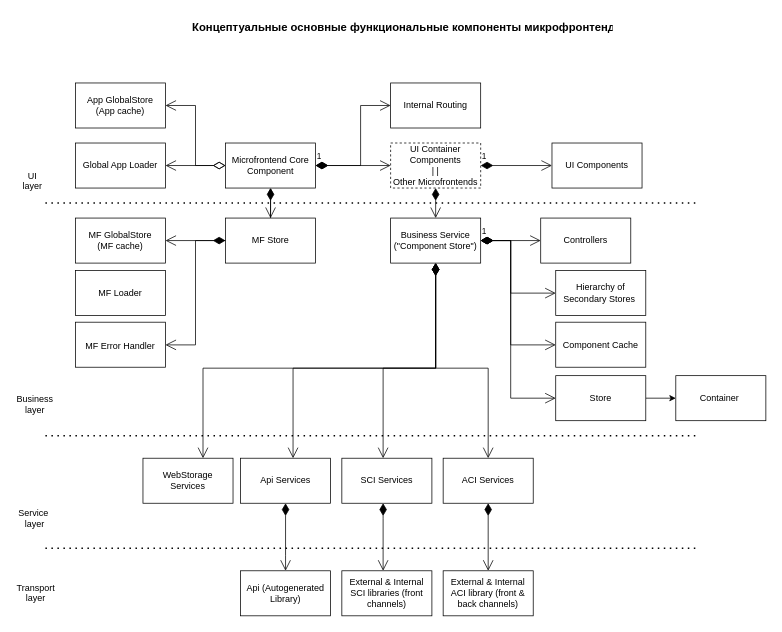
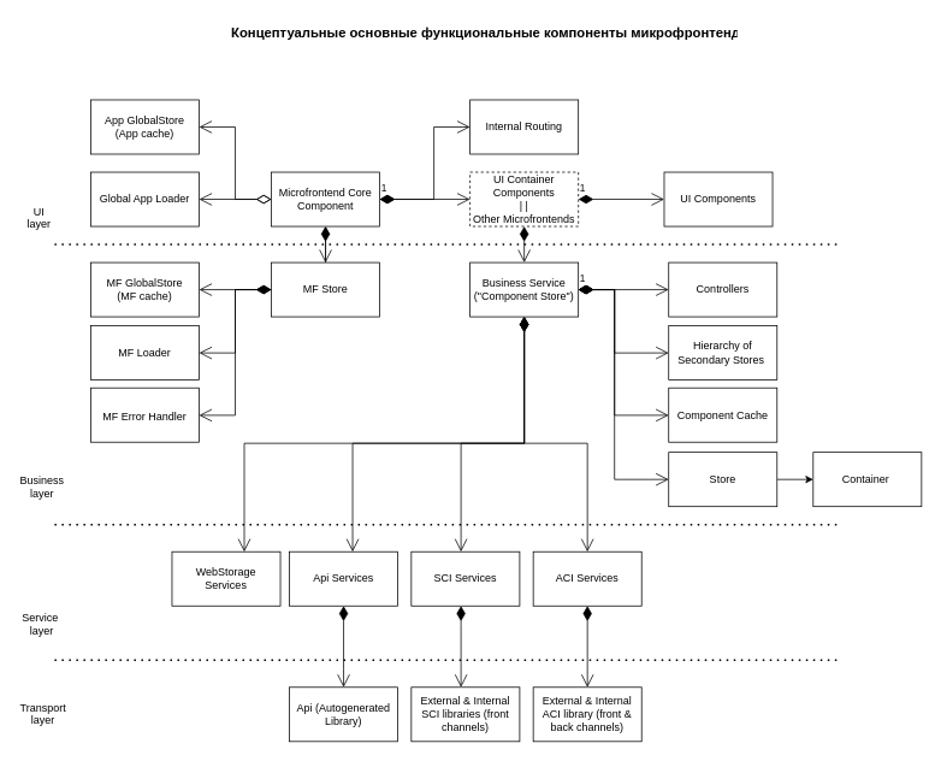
  <mxCell id="0" />
  <mxCell id="1" parent="0" />
  <mxCell id="2" value="1" style="endArrow=open;html=1;endSize=12;startArrow=diamondThin;startSize=14;startFill=1;edgeStyle=orthogonalEdgeStyle;align=left;verticalAlign=bottom;rounded=0;" parent="1" source="52" target="30" edge="1"><mxGeometry x="-1" y="3" relative="1" as="geometry"><mxPoint x="610" y="370" as="sourcePoint" /><mxPoint x="290" y="630" as="targetPoint" /><Array as="points"><mxPoint x="580" y="490" /><mxPoint x="650" y="490" /></Array></mxGeometry></mxCell>
  <mxCell id="3" value="1" style="endArrow=open;html=1;endSize=12;startArrow=diamondThin;startSize=14;startFill=1;edgeStyle=orthogonalEdgeStyle;align=left;verticalAlign=bottom;rounded=0;" parent="1" source="52" target="49" edge="1"><mxGeometry x="-1" y="3" relative="1" as="geometry"><mxPoint x="650" y="330" as="sourcePoint" /><mxPoint x="750" y="469" as="targetPoint" /><Array as="points"><mxPoint x="680" y="320" /><mxPoint x="680" y="530" /></Array></mxGeometry></mxCell>
  <mxCell id="4" value="1" style="endArrow=open;html=1;endSize=12;startArrow=diamondThin;startSize=14;startFill=1;edgeStyle=orthogonalEdgeStyle;align=left;verticalAlign=bottom;rounded=0;" parent="1" source="52" target="16" edge="1"><mxGeometry x="-1" y="3" relative="1" as="geometry"><mxPoint x="660" y="340" as="sourcePoint" /><mxPoint x="760" y="340" as="targetPoint" /><Array as="points"><mxPoint x="680" y="320" /><mxPoint x="680" y="459" /></Array></mxGeometry></mxCell>
  <mxCell id="5" value="1" style="endArrow=open;html=1;endSize=12;startArrow=diamondThin;startSize=14;startFill=1;edgeStyle=orthogonalEdgeStyle;align=left;verticalAlign=bottom;rounded=0;" parent="1" source="52" target="12" edge="1"><mxGeometry x="-1" y="3" relative="1" as="geometry"><mxPoint x="650" y="330" as="sourcePoint" /><mxPoint x="750" y="330" as="targetPoint" /><Array as="points"><mxPoint x="680" y="320" /><mxPoint x="680" y="390" /></Array></mxGeometry></mxCell>
  <mxCell id="6" value="1" style="endArrow=open;html=1;endSize=12;startArrow=diamondThin;startSize=14;startFill=1;edgeStyle=orthogonalEdgeStyle;align=left;verticalAlign=bottom;rounded=0;" parent="1" source="52" target="47" edge="1"><mxGeometry x="-1" y="3" relative="1" as="geometry"><mxPoint x="680" y="407.5" as="sourcePoint" /><mxPoint x="840" y="407.5" as="targetPoint" /></mxGeometry></mxCell>
  <mxCell id="7" value="1" style="endArrow=open;html=1;endSize=12;startArrow=diamondThin;startSize=14;startFill=1;edgeStyle=orthogonalEdgeStyle;align=left;verticalAlign=bottom;rounded=0;" parent="1" source="29" target="15" edge="1"><mxGeometry x="-1" y="3" relative="1" as="geometry"><mxPoint x="390" y="680" as="sourcePoint" /><mxPoint x="390" y="770" as="targetPoint" /><Array as="points"><mxPoint x="510" y="690" /><mxPoint x="510" y="690" /></Array></mxGeometry></mxCell>
  <mxCell id="8" value="1" style="endArrow=open;html=1;endSize=12;startArrow=diamondThin;startSize=14;startFill=1;edgeStyle=orthogonalEdgeStyle;align=left;verticalAlign=bottom;rounded=0;" parent="1" source="30" target="18" edge="1"><mxGeometry x="-1" y="3" relative="1" as="geometry"><mxPoint x="520" y="680" as="sourcePoint" /><mxPoint x="640" y="770" as="targetPoint" /><Array as="points" /></mxGeometry></mxCell>
  <mxCell id="9" value="Api (Autogenerated Library)" style="rounded=0;whiteSpace=wrap;html=1;" parent="1" vertex="1"><mxGeometry x="320" y="760" width="120" height="60" as="geometry" /></mxCell>
  <mxCell id="10" style="edgeStyle=orthogonalEdgeStyle;rounded=0;orthogonalLoop=1;jettySize=auto;html=1;exitX=0.5;exitY=1;exitDx=0;exitDy=0;" parent="1" source="9" target="9" edge="1"><mxGeometry relative="1" as="geometry" /></mxCell>
  <mxCell id="11" value="UI Components" style="rounded=0;whiteSpace=wrap;html=1;" parent="1" vertex="1"><mxGeometry x="735" y="190" width="120" height="60" as="geometry" /></mxCell>
  <mxCell id="12" value="Hierarchy of Secondary Stores&amp;nbsp;" style="rounded=0;whiteSpace=wrap;html=1;" parent="1" vertex="1"><mxGeometry x="740" y="360" width="120" height="60" as="geometry" /></mxCell>
  <mxCell id="13" value="Концептуальные основные функциональные компоненты микрофронтенда" style="text;strokeColor=none;fillColor=none;align=left;verticalAlign=middle;spacingLeft=4;spacingRight=4;overflow=hidden;points=[[0,0.5],[1,0.5]];portConstraint=eastwest;rotatable=0;fontSize=15;fontStyle=1" parent="1" vertex="1"><mxGeometry x="250" y="20" width="570" height="30" as="geometry" /></mxCell>
  <mxCell id="14" value="WebStorage&lt;br&gt;Services" style="rounded=0;whiteSpace=wrap;html=1;" parent="1" vertex="1"><mxGeometry x="190" y="610" width="120" height="60" as="geometry" /></mxCell>
  <mxCell id="15" value="External &amp;amp; Internal SCI libraries (front channels)" style="rounded=0;whiteSpace=wrap;html=1;" parent="1" vertex="1"><mxGeometry x="455" y="760" width="120" height="60" as="geometry" /></mxCell>
  <mxCell id="16" value="Component Cache" style="rounded=0;whiteSpace=wrap;html=1;" parent="1" vertex="1"><mxGeometry x="740" y="428.75" width="120" height="60" as="geometry" /></mxCell>
  <mxCell id="17" value="App GlobalStore&lt;br&gt;(App cache)" style="rounded=0;whiteSpace=wrap;html=1;" parent="1" vertex="1"><mxGeometry x="100" y="110" width="120" height="60" as="geometry" /></mxCell>
  <mxCell id="18" value="External &amp;amp; Internal ACI library (front &amp;amp; back channels)" style="rounded=0;whiteSpace=wrap;html=1;" parent="1" vertex="1"><mxGeometry x="590" y="760" width="120" height="60" as="geometry" /></mxCell>
  <mxCell id="19" value="MF GlobalStore&lt;br&gt;(MF cache)" style="rounded=0;whiteSpace=wrap;html=1;" parent="1" vertex="1"><mxGeometry x="100" y="290" width="120" height="60" as="geometry" /></mxCell>
  <mxCell id="20" value="Global App Loader" style="rounded=0;whiteSpace=wrap;html=1;" parent="1" vertex="1"><mxGeometry x="100" y="190" width="120" height="60" as="geometry" /></mxCell>
  <mxCell id="21" value="MF Loader" style="rounded=0;whiteSpace=wrap;html=1;" parent="1" vertex="1"><mxGeometry x="100" y="360" width="120" height="60" as="geometry" /></mxCell>
  <mxCell id="22" value="" style="edgeStyle=orthogonalEdgeStyle;rounded=0;orthogonalLoop=1;jettySize=auto;html=1;" parent="1" source="56" target="55" edge="1"><mxGeometry relative="1" as="geometry" /></mxCell>
  <mxCell id="23" value="1" style="endArrow=open;html=1;endSize=12;startArrow=diamondThin;startSize=14;startFill=1;edgeStyle=orthogonalEdgeStyle;align=left;verticalAlign=bottom;rounded=0;" parent="1" source="28" target="9" edge="1"><mxGeometry x="-1" y="3" relative="1" as="geometry"><mxPoint x="730" y="630" as="sourcePoint" /><mxPoint x="590" y="720" as="targetPoint" /><Array as="points"><mxPoint x="380" y="740" /><mxPoint x="380" y="740" /></Array></mxGeometry></mxCell>
  <mxCell id="24" value="1" style="endArrow=open;html=1;endSize=12;startArrow=diamondThin;startSize=14;startFill=1;edgeStyle=orthogonalEdgeStyle;align=left;verticalAlign=bottom;rounded=0;" parent="1" source="54" target="11" edge="1"><mxGeometry x="-1" y="3" relative="1" as="geometry"><mxPoint x="910" y="250" as="sourcePoint" /><mxPoint x="910" y="290" as="targetPoint" /><Array as="points" /></mxGeometry></mxCell>
  <mxCell id="25" value="1" style="endArrow=open;html=1;endSize=12;startArrow=diamondThin;startSize=14;startFill=1;edgeStyle=orthogonalEdgeStyle;align=left;verticalAlign=bottom;rounded=0;" parent="1" source="55" target="56" edge="1"><mxGeometry x="-1" y="3" relative="1" as="geometry"><mxPoint x="660" y="240" as="sourcePoint" /><mxPoint x="755" y="240" as="targetPoint" /><Array as="points" /></mxGeometry></mxCell>
  <mxCell id="26" value="1" style="endArrow=open;html=1;endSize=12;startArrow=diamondThin;startSize=14;startFill=0;edgeStyle=orthogonalEdgeStyle;align=left;verticalAlign=bottom;rounded=0;" parent="1" source="55" target="17" edge="1"><mxGeometry x="-1" y="3" relative="1" as="geometry"><mxPoint x="360" y="489" as="sourcePoint" /><mxPoint x="520" y="489" as="targetPoint" /><Array as="points"><mxPoint x="260" y="220" /><mxPoint x="260" y="140" /></Array></mxGeometry></mxCell>
  <mxCell id="27" value="1" style="endArrow=open;html=1;endSize=12;startArrow=diamondThin;startSize=14;startFill=0;edgeStyle=orthogonalEdgeStyle;align=left;verticalAlign=bottom;rounded=0;" parent="1" source="55" target="20" edge="1"><mxGeometry x="-1" y="3" relative="1" as="geometry"><mxPoint x="410" y="570" as="sourcePoint" /><mxPoint x="330" y="490" as="targetPoint" /><Array as="points"><mxPoint x="370" y="220" /></Array></mxGeometry></mxCell>
  <mxCell id="28" value="Api Services" style="rounded=0;whiteSpace=wrap;html=1;" parent="1" vertex="1"><mxGeometry x="320" y="610" width="120" height="60" as="geometry" /></mxCell>
  <mxCell id="29" value="SCI Services" style="rounded=0;whiteSpace=wrap;html=1;" parent="1" vertex="1"><mxGeometry x="455" y="610" width="120" height="60" as="geometry" /></mxCell>
  <mxCell id="30" value="ACI Services" style="rounded=0;whiteSpace=wrap;html=1;" parent="1" vertex="1"><mxGeometry x="590" y="610" width="120" height="60" as="geometry" /></mxCell>
  <mxCell id="31" value="1" style="endArrow=open;html=1;endSize=12;startArrow=diamondThin;startSize=14;startFill=1;edgeStyle=orthogonalEdgeStyle;align=left;verticalAlign=bottom;rounded=0;" parent="1" source="52" target="28" edge="1"><mxGeometry x="-1" y="3" relative="1" as="geometry"><mxPoint x="390" y="680" as="sourcePoint" /><mxPoint x="390" y="770" as="targetPoint" /><Array as="points"><mxPoint x="580" y="490" /><mxPoint x="390" y="490" /></Array></mxGeometry></mxCell>
  <mxCell id="32" value="1" style="endArrow=open;html=1;endSize=12;startArrow=diamondThin;startSize=14;startFill=1;edgeStyle=orthogonalEdgeStyle;align=left;verticalAlign=bottom;rounded=0;" parent="1" source="52" target="14" edge="1"><mxGeometry x="-1" y="3" relative="1" as="geometry"><mxPoint x="590" y="360" as="sourcePoint" /><mxPoint x="400" y="620" as="targetPoint" /><Array as="points"><mxPoint x="580" y="490" /><mxPoint x="270" y="490" /></Array></mxGeometry></mxCell>
  <mxCell id="33" value="1" style="endArrow=open;html=1;endSize=12;startArrow=diamondThin;startSize=14;startFill=1;edgeStyle=orthogonalEdgeStyle;align=left;verticalAlign=bottom;rounded=0;" parent="1" source="52" target="29" edge="1"><mxGeometry x="-1" y="3" relative="1" as="geometry"><mxPoint x="600" y="360" as="sourcePoint" /><mxPoint x="280" y="620" as="targetPoint" /><Array as="points"><mxPoint x="580" y="490" /><mxPoint x="510" y="490" /></Array></mxGeometry></mxCell>
  <mxCell id="34" value="" style="endArrow=none;dashed=1;html=1;dashPattern=1 3;strokeWidth=2;rounded=0;" parent="1" edge="1"><mxGeometry width="50" height="50" relative="1" as="geometry"><mxPoint x="60" y="270" as="sourcePoint" /><mxPoint x="930" y="270" as="targetPoint" /></mxGeometry></mxCell>
  <mxCell id="35" value="" style="endArrow=none;dashed=1;html=1;dashPattern=1 3;strokeWidth=2;rounded=0;" parent="1" edge="1"><mxGeometry width="50" height="50" relative="1" as="geometry"><mxPoint x="60" y="730" as="sourcePoint" /><mxPoint x="930" y="730" as="targetPoint" /></mxGeometry></mxCell>
  <mxCell id="36" value="" style="endArrow=none;dashed=1;html=1;dashPattern=1 3;strokeWidth=2;rounded=0;" parent="1" edge="1"><mxGeometry width="50" height="50" relative="1" as="geometry"><mxPoint x="60" y="580" as="sourcePoint" /><mxPoint x="930" y="580" as="targetPoint" /></mxGeometry></mxCell>
  <mxCell id="37" value="&lt;div style=&quot;text-align: center;&quot;&gt;&lt;span style=&quot;background-color: initial;&quot;&gt;Service&amp;nbsp; layer&lt;/span&gt;&lt;/div&gt;" style="text;whiteSpace=wrap;html=1;" parent="1" vertex="1"><mxGeometry x="20" y="670" width="50" height="42.5" as="geometry" /></mxCell>
  <mxCell id="38" value="&lt;div style=&quot;text-align: center;&quot;&gt;&lt;span style=&quot;background-color: initial;&quot;&gt;Transport layer&lt;/span&gt;&lt;/div&gt;" style="text;whiteSpace=wrap;html=1;" parent="1" vertex="1"><mxGeometry x="20" y="768.75" width="50" height="42.5" as="geometry" /></mxCell>
  <mxCell id="39" value="&lt;div style=&quot;text-align: center;&quot;&gt;&lt;span style=&quot;background-color: initial;&quot;&gt;Business layer&lt;/span&gt;&lt;/div&gt;" style="text;whiteSpace=wrap;html=1;" parent="1" vertex="1"><mxGeometry x="20" y="517.5" width="50" height="42.5" as="geometry" /></mxCell>
  <mxCell id="40" value="&lt;div style=&quot;text-align: center;&quot;&gt;&lt;span style=&quot;background-color: initial;&quot;&gt;UI&lt;/span&gt;&lt;/div&gt;&lt;div style=&quot;text-align: center;&quot;&gt;&lt;span style=&quot;background-color: initial;&quot;&gt;layer&lt;/span&gt;&lt;/div&gt;" style="text;whiteSpace=wrap;html=1;" parent="1" vertex="1"><mxGeometry x="27.5" y="220" width="35" height="42.5" as="geometry" /></mxCell>
  <mxCell id="41" value="1" style="endArrow=open;html=1;endSize=12;startArrow=diamondThin;startSize=14;startFill=1;edgeStyle=orthogonalEdgeStyle;align=left;verticalAlign=bottom;rounded=0;" parent="1" source="55" target="54" edge="1"><mxGeometry x="-1" y="3" relative="1" as="geometry"><mxPoint x="370" y="260" as="sourcePoint" /><mxPoint x="370" y="300" as="targetPoint" /><Array as="points" /></mxGeometry></mxCell>
  <mxCell id="42" value="Container&amp;nbsp;" style="rounded=0;whiteSpace=wrap;html=1;" parent="1" vertex="1"><mxGeometry x="900" y="500" width="120" height="60" as="geometry" /></mxCell>
  <mxCell id="43" value="1" style="endArrow=open;html=1;endSize=12;startArrow=diamondThin;startSize=14;startFill=1;edgeStyle=orthogonalEdgeStyle;align=left;verticalAlign=bottom;rounded=0;" parent="1" source="55" target="44" edge="1"><mxGeometry x="-1" y="3" relative="1" as="geometry"><mxPoint x="430" y="230" as="sourcePoint" /><mxPoint x="540" y="130" as="targetPoint" /><Array as="points"><mxPoint x="480" y="220" /><mxPoint x="480" y="140" /></Array></mxGeometry></mxCell>
  <mxCell id="44" value="Internal Routing" style="rounded=0;whiteSpace=wrap;html=1;" parent="1" vertex="1"><mxGeometry x="520" y="110" width="120" height="60" as="geometry" /></mxCell>
+ <mxCell id="45" value="1" style="endArrow=open;html=1;endSize=12;startArrow=diamondThin;startSize=14;startFill=1;edgeStyle=orthogonalEdgeStyle;align=left;verticalAlign=bottom;rounded=0;" parent="1" source="56" target="21" edge="1"><mxGeometry x="-1" y="3" relative="1" as="geometry"><mxPoint x="370" y="260" as="sourcePoint" /><mxPoint x="370" y="300" as="targetPoint" /><Array as="points"><mxPoint x="260" y="320" /><mxPoint x="260" y="390" /></Array></mxGeometry></mxCell>
  <mxCell id="46" value="1" style="endArrow=open;html=1;endSize=12;startArrow=diamondThin;startSize=14;startFill=1;edgeStyle=orthogonalEdgeStyle;align=left;verticalAlign=bottom;rounded=0;" parent="1" source="56" target="19" edge="1"><mxGeometry x="-1" y="3" relative="1" as="geometry"><mxPoint x="380" y="270" as="sourcePoint" /><mxPoint x="380" y="310" as="targetPoint" /><Array as="points" /></mxGeometry></mxCell>
- <mxCell id="47" value="Controllers" style="rounded=0;whiteSpace=wrap;html=1;" parent="1" vertex="1"><mxGeometry x="720" y="290" width="120" height="60" as="geometry" /></mxCell>
+ <mxCell id="47" value="Controllers" style="rounded=0;whiteSpace=wrap;html=1;" parent="1" vertex="1"><mxGeometry x="740" y="290" width="120" height="60" as="geometry" /></mxCell>
  <mxCell id="48" style="edgeStyle=orthogonalEdgeStyle;rounded=0;orthogonalLoop=1;jettySize=auto;html=1;" parent="1" source="49" target="42" edge="1"><mxGeometry relative="1" as="geometry" /></mxCell>
  <mxCell id="49" value="Store" style="rounded=0;whiteSpace=wrap;html=1;" parent="1" vertex="1"><mxGeometry x="740" y="500" width="120" height="60" as="geometry" /></mxCell>
  <mxCell id="50" value="&lt;font style=&quot;font-size: 12px;&quot;&gt;MF Error Handler&lt;/font&gt;" style="rounded=0;whiteSpace=wrap;html=1;fontSize=15;" vertex="1" parent="1"><mxGeometry x="100" y="428.75" width="120" height="60" as="geometry" /></mxCell>
  <mxCell id="51" value="1" style="endArrow=open;html=1;endSize=12;startArrow=diamondThin;startSize=14;startFill=1;edgeStyle=orthogonalEdgeStyle;align=left;verticalAlign=bottom;rounded=0;" edge="1" parent="1" target="50"><mxGeometry x="-1" y="3" relative="1" as="geometry"><mxPoint x="310" y="330" as="sourcePoint" /><mxPoint x="230" y="400" as="targetPoint" /><Array as="points"><mxPoint x="310" y="320" /><mxPoint x="260" y="320" /><mxPoint x="260" y="459" /></Array></mxGeometry></mxCell>
  <mxCell id="52" value="Business Service&lt;br&gt;(&quot;Component Store&quot;)" style="rounded=0;whiteSpace=wrap;html=1;" parent="1" vertex="1"><mxGeometry x="520" y="290" width="120" height="60" as="geometry" /></mxCell>
  <mxCell id="53" value="1" style="endArrow=open;html=1;endSize=12;startArrow=diamondThin;startSize=14;startFill=1;edgeStyle=orthogonalEdgeStyle;align=left;verticalAlign=bottom;rounded=0;" parent="1" source="54" target="52" edge="1"><mxGeometry x="-1" y="3" relative="1" as="geometry"><mxPoint x="590" y="240" as="sourcePoint" /><mxPoint x="370" y="559" as="targetPoint" /><Array as="points" /></mxGeometry></mxCell>
  <mxCell id="54" value="UI Container&lt;br&gt;Components&lt;br&gt;| |&lt;br&gt;Other Microfrontends" style="rounded=0;whiteSpace=wrap;html=1;dashed=1;" parent="1" vertex="1"><mxGeometry x="520" y="190" width="120" height="60" as="geometry" /></mxCell>
  <mxCell id="55" value="Microfrontend Core Component" style="rounded=0;whiteSpace=wrap;html=1;" parent="1" vertex="1"><mxGeometry x="300" y="190" width="120" height="60" as="geometry" /></mxCell>
  <mxCell id="56" value="MF Store" style="rounded=0;whiteSpace=wrap;html=1;" parent="1" vertex="1"><mxGeometry x="300" y="290" width="120" height="60" as="geometry" /></mxCell>
